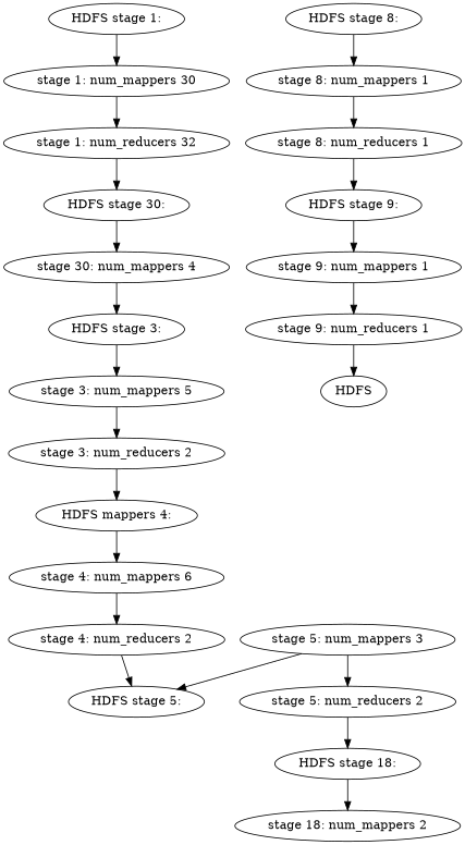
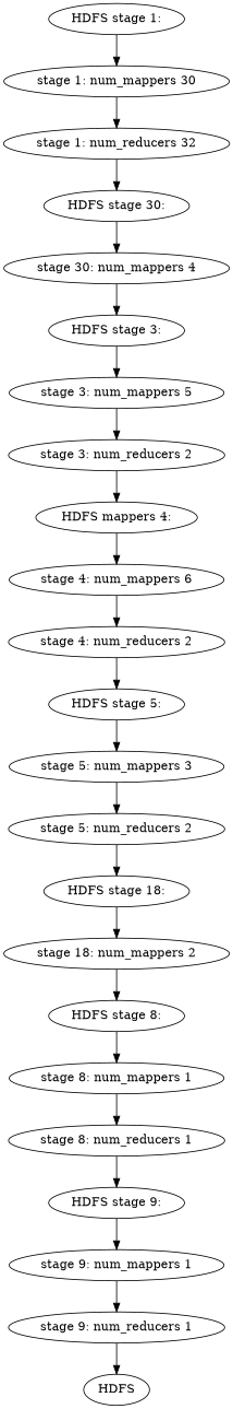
  digraph {
    "HDFS stage 1:"
    "stage 1: num_mappers 30"
    "stage 1: num_reducers 32"
    "HDFS stage 30:"
    "stage 30: num_mappers 4"
    "HDFS stage 3:"
    "stage 3: num_mappers 5"
    "stage 3: num_reducers 2"
    n9 [label="HDFS mappers 4:"]
    "stage 4: num_mappers 6"
    "stage 4: num_reducers 2"
    "HDFS stage 5:"
    "stage 5: num_mappers 3"
    "stage 5: num_reducers 2"
    "HDFS stage 18:"
    "stage 18: num_mappers 2"
    "HDFS stage 8:"
    "stage 8: num_mappers 1"
    "stage 8: num_reducers 1"
    "HDFS stage 9:"
    "stage 9: num_mappers 1"
    "stage 9: num_reducers 1"
    HDFS
    "HDFS stage 1:" -> "stage 1: num_mappers 30"
    "stage 1: num_mappers 30" -> "stage 1: num_reducers 32"
    "stage 1: num_reducers 32" -> "HDFS stage 30:"
    "HDFS stage 30:" -> "stage 30: num_mappers 4"
    "stage 30: num_mappers 4" -> "HDFS stage 3:"
    "HDFS stage 3:" -> "stage 3: num_mappers 5"
    "stage 3: num_mappers 5" -> "stage 3: num_reducers 2"
    "stage 3: num_reducers 2" -> n9
    n9 -> "stage 4: num_mappers 6"
    "stage 4: num_mappers 6" -> "stage 4: num_reducers 2"
    "stage 4: num_reducers 2" -> "HDFS stage 5:"
-   "stage 5: num_mappers 3" -> "HDFS stage 5:"
+   "HDFS stage 5:" -> "stage 5: num_mappers 3"
    "stage 5: num_mappers 3" -> "stage 5: num_reducers 2"
    "stage 5: num_reducers 2" -> "HDFS stage 18:"
    "HDFS stage 18:" -> "stage 18: num_mappers 2"
+   "stage 18: num_mappers 2" -> "HDFS stage 8:"
    "HDFS stage 8:" -> "stage 8: num_mappers 1"
    "stage 8: num_mappers 1" -> "stage 8: num_reducers 1"
    "stage 8: num_reducers 1" -> "HDFS stage 9:"
    "HDFS stage 9:" -> "stage 9: num_mappers 1"
    "stage 9: num_mappers 1" -> "stage 9: num_reducers 1"
    "stage 9: num_reducers 1" -> HDFS
  }
